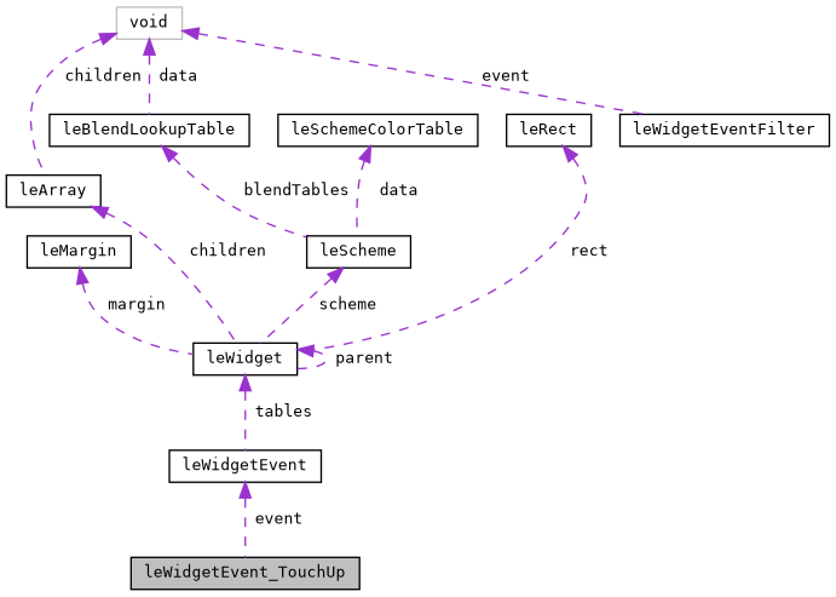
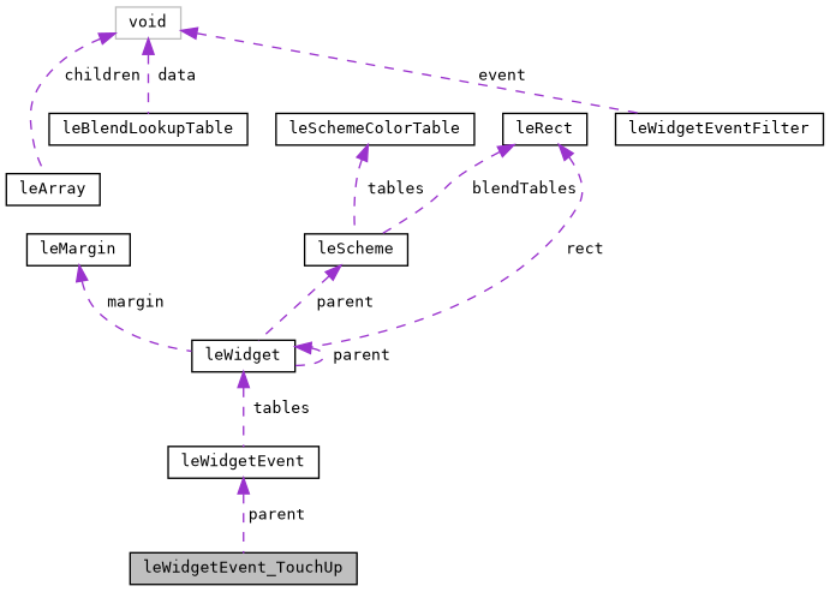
  digraph {
    fontname="DejaVu Sans Mono"
    node [color=black fillcolor=white fontname="DejaVu Sans Mono" fontsize=10 shape=record style=filled]
    edge [color=darkorchid3 dir=back fontname="DejaVu Sans Mono" fontsize=10 labelfontname=Helvetica labelfontsize=10 style=dashed]
    n1 [fillcolor=grey75 fontcolor=black height=0.2 label=leWidgetEvent_TouchUp width=0.4]
    n2 [height=0.2 label=leWidgetEvent width=0.4]
    n3 [height=0.2 label=leWidget width=0.4]
    n4 [height=0.2 label=leMargin width=0.4]
    n5 [height=0.2 label=leArray width=0.4]
    n6 [color=grey75 height=0.2 label=void width=0.4]
    n7 [height=0.2 label=leBlendLookupTable width=0.4]
    n8 [height=0.2 label=leWidgetEventFilter width=0.4]
    n9 [height=0.2 label=leScheme width=0.4]
    n10 [height=0.2 label=leRect width=0.4]
    n11 [height=0.2 label=leSchemeColorTable width=0.4]
-   n2 -> n1 [label=" event"]
+   n2 -> n1 [label=" parent"]
    n3 -> n2 [label=" tables"]
    n3 -> n3 [label=" parent"]
    n4 -> n3 [label=" margin"]
-   n5 -> n3 [label=" children"]
    n6 -> n5 [label=" children"]
    n6 -> n7 [label=" data"]
    n6 -> n8 [label=" event"]
-   n7 -> n9 [label=" blendTables"]
-   n9 -> n3 [label=" scheme"]
+   n10 -> n9 [label=" blendTables"]
+   n9 -> n3 [label=" parent"]
    n10 -> n3 [label=" rect"]
-   n11 -> n9 [label=" data"]
+   n11 -> n9 [label=" tables"]
  }
